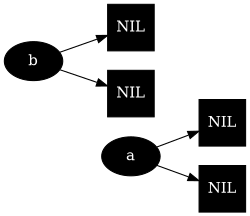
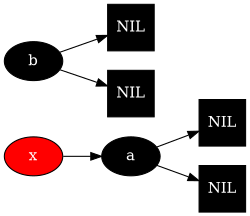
  digraph {
    rankdir=LR
    node [fontcolor=white style=filled color=black shape=square]
+   n1 [fillcolor=red label=x color="" shape=""]
    a [shape=""]
    n3 [label=NIL]
    n4 [label=NIL]
    b [shape=""]
    n6 [label=NIL]
    n7 [label=NIL]
+   n1 -> a
    a -> n3
    a -> n4
    b -> n6
    b -> n7
  }
